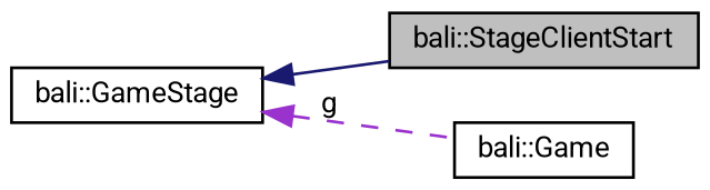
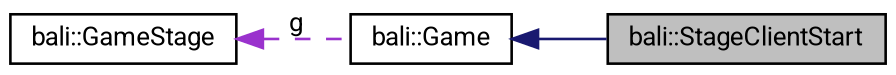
  digraph {
    fontname=Roboto
    rankdir=LR
    node [color=black fillcolor=white fontname=Roboto fontsize=10 shape=record style=filled]
    edge [dir=back fontname=Roboto fontsize=10 labelfontname=Helvetica labelfontsize=10]
    n1 [fillcolor=grey75 fontcolor=black height=0.2 label="bali::StageClientStart" width=0.4]
    n2 [height=0.2 label="bali::GameStage" width=0.4]
    n3 [height=0.2 label="bali::Game" width=0.4]
-   n2 -> n1 [color=midnightblue style=solid]
+   n3 -> n1 [color=midnightblue style=solid]
    n2 -> n3 [color=darkorchid3 label=" g" style=dashed]
  }
